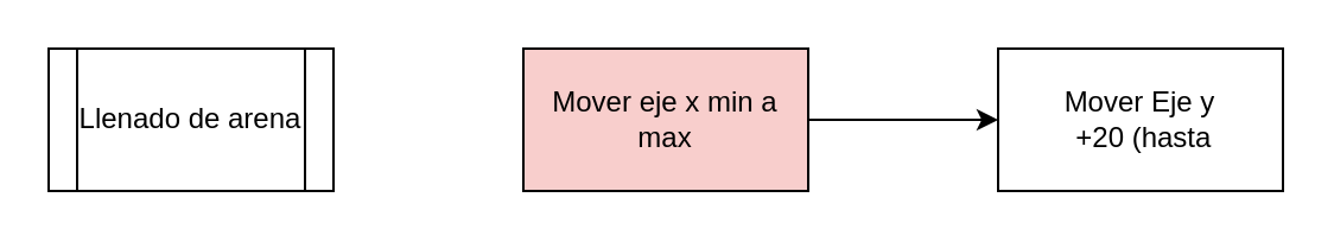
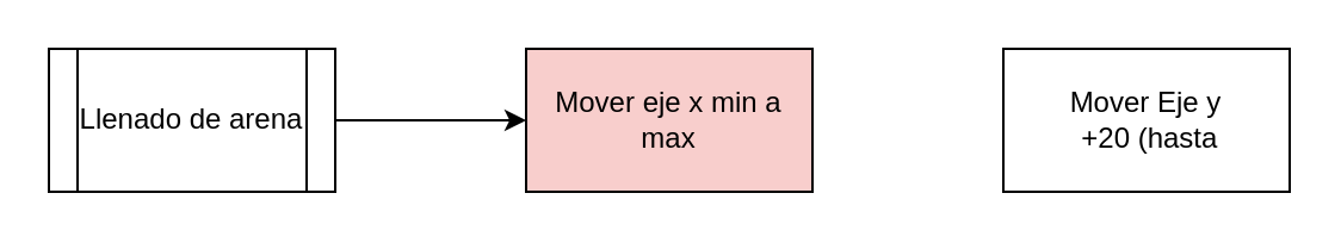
  <mxCell id="0" />
  <mxCell id="1" parent="0" />
+ <mxCell id="2" value="" style="edgeStyle=orthogonalEdgeStyle;rounded=0;orthogonalLoop=1;jettySize=auto;html=1;" edge="1" parent="1" source="3" target="5"><mxGeometry relative="1" as="geometry" /></mxCell>
  <mxCell id="3" value="Llenado de arena" style="shape=process;whiteSpace=wrap;html=1;backgroundOutline=1;" vertex="1" parent="1"><mxGeometry x="20" y="20" width="120" height="60" as="geometry" /></mxCell>
- <mxCell id="4" value="" style="edgeStyle=orthogonalEdgeStyle;rounded=0;orthogonalLoop=1;jettySize=auto;html=1;" edge="1" parent="1" source="5" target="6"><mxGeometry relative="1" as="geometry" /></mxCell>
  <mxCell id="5" value="Mover eje x min a max" style="whiteSpace=wrap;html=1;fillColor=#f8cecc;" vertex="1" parent="1"><mxGeometry x="220" y="20" width="120" height="60" as="geometry" /></mxCell>
  <mxCell id="6" value="&lt;div&gt;Mover Eje y&lt;br&gt;&lt;/div&gt;&amp;nbsp;+20 (hasta " style="whiteSpace=wrap;html=1;" vertex="1" parent="1"><mxGeometry x="420" y="20" width="120" height="60" as="geometry" /></mxCell>
